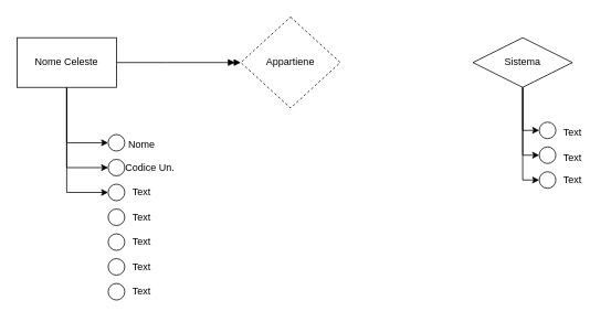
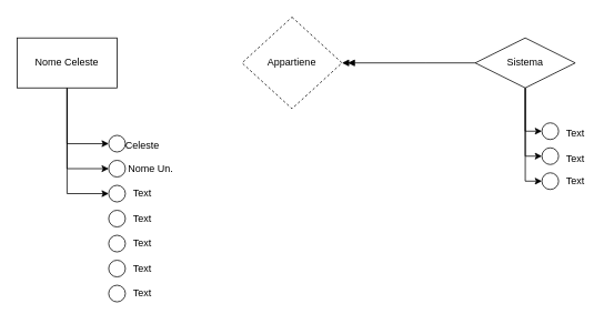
  <mxCell id="0" />
  <mxCell id="1" parent="0" />
  <mxCell id="2" style="edgeStyle=orthogonalEdgeStyle;rounded=0;orthogonalLoop=1;jettySize=auto;html=1;entryX=0;entryY=0.5;entryDx=0;entryDy=0;" edge="1" parent="1" source="6" target="12"><mxGeometry relative="1" as="geometry" /></mxCell>
  <mxCell id="3" style="edgeStyle=orthogonalEdgeStyle;rounded=0;orthogonalLoop=1;jettySize=auto;html=1;entryX=0;entryY=0.5;entryDx=0;entryDy=0;" edge="1" parent="1" source="6" target="13"><mxGeometry relative="1" as="geometry" /></mxCell>
  <mxCell id="4" style="edgeStyle=orthogonalEdgeStyle;rounded=0;orthogonalLoop=1;jettySize=auto;html=1;entryX=0;entryY=0.5;entryDx=0;entryDy=0;" edge="1" parent="1" source="6" target="14"><mxGeometry relative="1" as="geometry" /></mxCell>
- <mxCell id="5" style="edgeStyle=orthogonalEdgeStyle;rounded=0;orthogonalLoop=1;jettySize=auto;html=1;endArrow=doubleBlock;endFill=1;entryX=0;entryY=0.5;entryDx=0;entryDy=0;" edge="1" parent="1" source="6" target="32"><mxGeometry relative="1" as="geometry"><mxPoint x="270" y="90" as="targetPoint" /><Array as="points"><mxPoint x="200" y="75" /><mxPoint x="200" y="75" /></Array></mxGeometry></mxCell>
  <mxCell id="6" value="Nome Celeste" style="rounded=0;whiteSpace=wrap;html=1;" vertex="1" parent="1"><mxGeometry x="20" y="45" width="120" height="60" as="geometry" /></mxCell>
  <mxCell id="7" style="edgeStyle=orthogonalEdgeStyle;rounded=0;orthogonalLoop=1;jettySize=auto;html=1;entryX=0;entryY=0.5;entryDx=0;entryDy=0;" edge="1" parent="1" source="11" target="26"><mxGeometry relative="1" as="geometry" /></mxCell>
  <mxCell id="8" style="edgeStyle=orthogonalEdgeStyle;rounded=0;orthogonalLoop=1;jettySize=auto;html=1;entryX=0;entryY=0.5;entryDx=0;entryDy=0;" edge="1" parent="1" source="11" target="27"><mxGeometry relative="1" as="geometry" /></mxCell>
  <mxCell id="9" style="edgeStyle=orthogonalEdgeStyle;rounded=0;orthogonalLoop=1;jettySize=auto;html=1;entryX=0;entryY=0.5;entryDx=0;entryDy=0;" edge="1" parent="1" source="11" target="28"><mxGeometry relative="1" as="geometry" /></mxCell>
+ <mxCell id="10" value="" style="edgeStyle=orthogonalEdgeStyle;rounded=0;orthogonalLoop=1;jettySize=auto;html=1;endArrow=doubleBlock;endFill=1;" edge="1" parent="1" source="11" target="32"><mxGeometry relative="1" as="geometry"><Array as="points"><mxPoint x="510" y="75" /><mxPoint x="510" y="75" /></Array></mxGeometry></mxCell>
  <mxCell id="11" value="Sistema" style="rhombus;whiteSpace=wrap;html=1;" vertex="1" parent="1"><mxGeometry x="570" y="45" width="120" height="60" as="geometry" /></mxCell>
  <mxCell id="12" value="" style="ellipse;whiteSpace=wrap;html=1;aspect=fixed;" vertex="1" parent="1"><mxGeometry x="130" y="162" width="20" height="20" as="geometry" /></mxCell>
  <mxCell id="13" value="" style="ellipse;whiteSpace=wrap;html=1;aspect=fixed;" vertex="1" parent="1"><mxGeometry x="130" y="192" width="20" height="20" as="geometry" /></mxCell>
  <mxCell id="14" value="" style="ellipse;whiteSpace=wrap;html=1;aspect=fixed;" vertex="1" parent="1"><mxGeometry x="130" y="222" width="20" height="20" as="geometry" /></mxCell>
  <mxCell id="15" value="" style="ellipse;whiteSpace=wrap;html=1;aspect=fixed;" vertex="1" parent="1"><mxGeometry x="130" y="252" width="20" height="20" as="geometry" /></mxCell>
  <mxCell id="16" value="" style="ellipse;whiteSpace=wrap;html=1;aspect=fixed;" vertex="1" parent="1"><mxGeometry x="130" y="282" width="20" height="20" as="geometry" /></mxCell>
  <mxCell id="17" value="" style="ellipse;whiteSpace=wrap;html=1;aspect=fixed;" vertex="1" parent="1"><mxGeometry x="130" y="312" width="20" height="20" as="geometry" /></mxCell>
  <mxCell id="18" value="" style="ellipse;whiteSpace=wrap;html=1;aspect=fixed;" vertex="1" parent="1"><mxGeometry x="130" y="342" width="20" height="20" as="geometry" /></mxCell>
- <mxCell id="19" value="Nome" style="text;html=1;align=center;verticalAlign=middle;resizable=0;points=[];autosize=1;strokeColor=none;fillColor=none;" vertex="1" parent="1"><mxGeometry x="140" y="160" width="60" height="30" as="geometry" /></mxCell>
- <mxCell id="20" value="Codice Un." style="text;html=1;align=center;verticalAlign=middle;resizable=0;points=[];autosize=1;strokeColor=none;fillColor=none;" vertex="1" parent="1"><mxGeometry x="140" y="187" width="80" height="30" as="geometry" /></mxCell>
+ <mxCell id="19" value="Celeste" style="text;html=1;align=center;verticalAlign=middle;resizable=0;points=[];autosize=1;strokeColor=none;fillColor=none;" vertex="1" parent="1"><mxGeometry x="140" y="160" width="60" height="30" as="geometry" /></mxCell>
+ <mxCell id="20" value="Nome Un." style="text;html=1;align=center;verticalAlign=middle;resizable=0;points=[];autosize=1;strokeColor=none;fillColor=none;" vertex="1" parent="1"><mxGeometry x="140" y="187" width="80" height="30" as="geometry" /></mxCell>
  <mxCell id="21" value="Text" style="text;html=1;align=center;verticalAlign=middle;resizable=0;points=[];autosize=1;strokeColor=none;fillColor=none;" vertex="1" parent="1"><mxGeometry x="145" y="217" width="50" height="30" as="geometry" /></mxCell>
  <mxCell id="22" value="Text" style="text;html=1;align=center;verticalAlign=middle;resizable=0;points=[];autosize=1;strokeColor=none;fillColor=none;" vertex="1" parent="1"><mxGeometry x="145" y="247" width="50" height="30" as="geometry" /></mxCell>
  <mxCell id="23" value="Text" style="text;html=1;align=center;verticalAlign=middle;resizable=0;points=[];autosize=1;strokeColor=none;fillColor=none;" vertex="1" parent="1"><mxGeometry x="145" y="277" width="50" height="30" as="geometry" /></mxCell>
  <mxCell id="24" value="Text" style="text;html=1;align=center;verticalAlign=middle;resizable=0;points=[];autosize=1;strokeColor=none;fillColor=none;" vertex="1" parent="1"><mxGeometry x="145" y="307" width="50" height="30" as="geometry" /></mxCell>
  <mxCell id="25" value="Text" style="text;html=1;align=center;verticalAlign=middle;resizable=0;points=[];autosize=1;strokeColor=none;fillColor=none;" vertex="1" parent="1"><mxGeometry x="145" y="337" width="50" height="30" as="geometry" /></mxCell>
  <mxCell id="26" value="" style="ellipse;whiteSpace=wrap;html=1;aspect=fixed;" vertex="1" parent="1"><mxGeometry x="650" y="147" width="20" height="20" as="geometry" /></mxCell>
  <mxCell id="27" value="" style="ellipse;whiteSpace=wrap;html=1;aspect=fixed;" vertex="1" parent="1"><mxGeometry x="650" y="177" width="20" height="20" as="geometry" /></mxCell>
  <mxCell id="28" value="" style="ellipse;whiteSpace=wrap;html=1;aspect=fixed;" vertex="1" parent="1"><mxGeometry x="650" y="207" width="20" height="20" as="geometry" /></mxCell>
  <mxCell id="29" value="Text" style="text;html=1;align=center;verticalAlign=middle;resizable=0;points=[];autosize=1;strokeColor=none;fillColor=none;" vertex="1" parent="1"><mxGeometry x="665" y="145" width="50" height="30" as="geometry" /></mxCell>
  <mxCell id="30" value="Text" style="text;html=1;align=center;verticalAlign=middle;resizable=0;points=[];autosize=1;strokeColor=none;fillColor=none;" vertex="1" parent="1"><mxGeometry x="665" y="175" width="50" height="30" as="geometry" /></mxCell>
  <mxCell id="31" value="Text" style="text;html=1;align=center;verticalAlign=middle;resizable=0;points=[];autosize=1;strokeColor=none;fillColor=none;" vertex="1" parent="1"><mxGeometry x="665" y="202" width="50" height="30" as="geometry" /></mxCell>
  <mxCell id="32" value="Appartiene" style="rhombus;whiteSpace=wrap;html=1;rounded=0;dashed=1;" vertex="1" parent="1"><mxGeometry x="290" y="20" width="120" height="110" as="geometry" /></mxCell>
